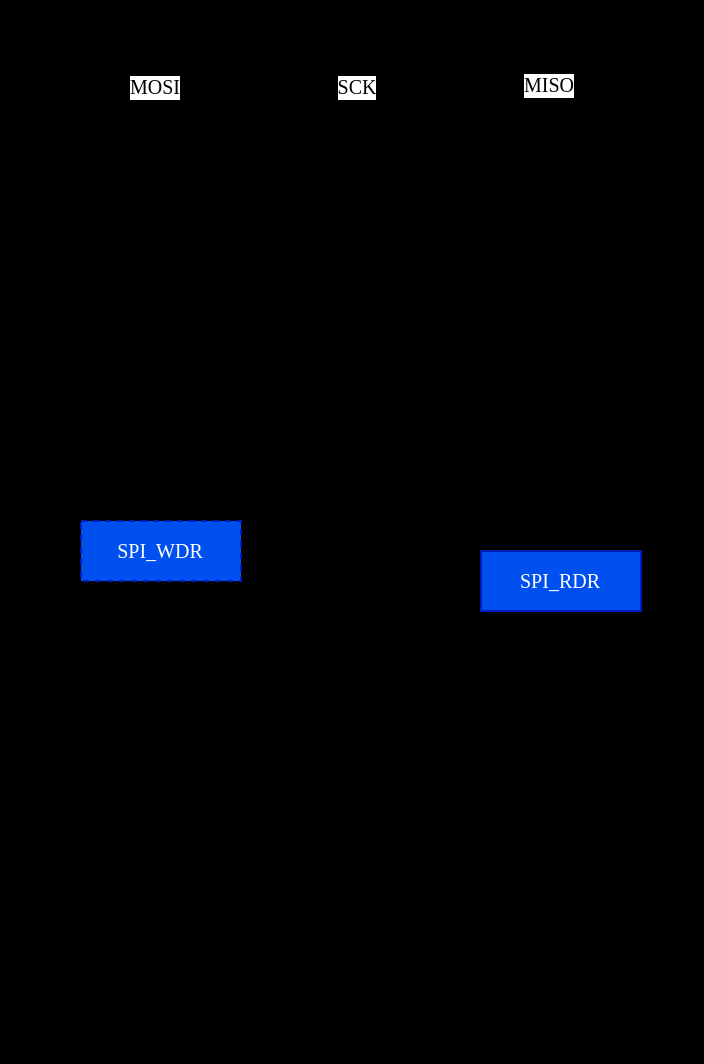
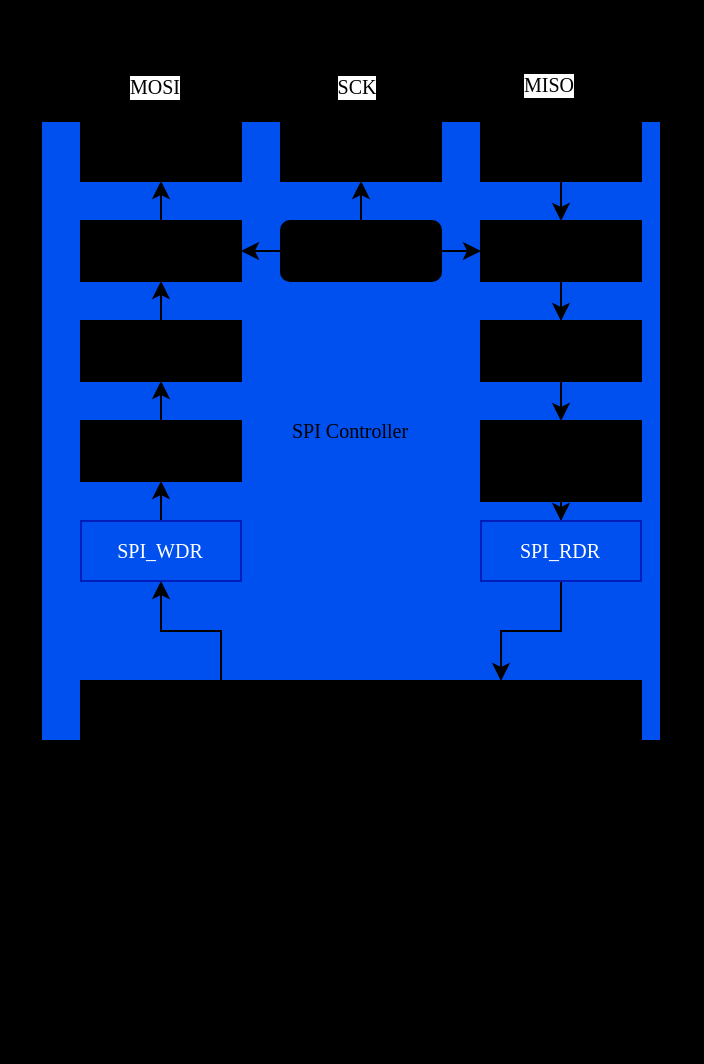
  <mxCell id="0" />
  <mxCell id="1" parent="0" />
- <mxCell id="2" value="SPI Controller" style="rounded=0;whiteSpace=wrap;html=1;fontSize=10;fontFamily=Source Han Sans HC Medium;fillColor=#000000;" parent="1" vertex="1"><mxGeometry x="20" y="60" width="310" height="310" as="geometry" /></mxCell>
+ <mxCell id="2" value="SPI Controller" style="rounded=0;whiteSpace=wrap;html=1;fontSize=10;fontFamily=Source Han Sans HC Medium;fillColor=#0050ef;" parent="1" vertex="1"><mxGeometry x="20" y="60" width="310" height="310" as="geometry" /></mxCell>
  <mxCell id="3" value="" style="endArrow=classic;html=1;rounded=0;endFill=1;fontSize=10;fontFamily=Source Han Sans HC Medium;" parent="1" edge="1"><mxGeometry width="50" height="50" relative="1" as="geometry"><mxPoint x="77.66" y="60" as="sourcePoint" /><mxPoint x="77.66" y="20" as="targetPoint" /></mxGeometry></mxCell>
  <mxCell id="4" value="MOSI" style="edgeLabel;html=1;align=center;verticalAlign=middle;resizable=0;points=[];fontSize=10;fontFamily=Source Han Sans HC Medium;" parent="3" vertex="1" connectable="0"><mxGeometry x="-0.498" y="1" relative="1" as="geometry"><mxPoint y="-8" as="offset" /></mxGeometry></mxCell>
  <mxCell id="5" value="" style="endArrow=none;html=1;rounded=0;startArrow=classic;startFill=1;endFill=0;fontSize=10;fontFamily=Source Han Sans HC Medium;" parent="1" edge="1"><mxGeometry width="50" height="50" relative="1" as="geometry"><mxPoint x="274.71" y="60" as="sourcePoint" /><mxPoint x="274.91" y="20" as="targetPoint" /></mxGeometry></mxCell>
  <mxCell id="6" value="MISO" style="edgeLabel;html=1;align=center;verticalAlign=middle;resizable=0;points=[];fontSize=10;fontFamily=Source Han Sans HC Medium;" parent="5" vertex="1" connectable="0"><mxGeometry x="-0.498" y="1" relative="1" as="geometry"><mxPoint y="-8" as="offset" /></mxGeometry></mxCell>
  <mxCell id="7" style="edgeStyle=orthogonalEdgeStyle;rounded=0;orthogonalLoop=1;jettySize=auto;html=1;exitX=0.5;exitY=0;exitDx=0;exitDy=0;entryX=0.5;entryY=1;entryDx=0;entryDy=0;endArrow=classic;endFill=1;fontFamily=Source Han Sans HC Medium;" parent="1" source="8" target="17" edge="1"><mxGeometry relative="1" as="geometry" /></mxCell>
  <mxCell id="8" value="Shifter" style="rounded=0;whiteSpace=wrap;html=1;fontSize=10;fontFamily=Source Han Sans HC Medium;fillColor=#000000;" parent="1" vertex="1"><mxGeometry x="40" y="110" width="80" height="30" as="geometry" /></mxCell>
  <mxCell id="9" style="edgeStyle=orthogonalEdgeStyle;rounded=0;orthogonalLoop=1;jettySize=auto;html=1;exitX=0.5;exitY=1;exitDx=0;exitDy=0;fontSize=10;fontFamily=Source Han Sans HC Medium;" parent="1" source="8" target="8" edge="1"><mxGeometry relative="1" as="geometry" /></mxCell>
  <mxCell id="10" style="edgeStyle=orthogonalEdgeStyle;rounded=0;orthogonalLoop=1;jettySize=auto;html=1;exitX=0.5;exitY=0;exitDx=0;exitDy=0;entryX=0.5;entryY=1;entryDx=0;entryDy=0;endArrow=classic;endFill=1;fontFamily=Source Han Sans HC Medium;" parent="1" source="11" target="16" edge="1"><mxGeometry relative="1" as="geometry" /></mxCell>
  <mxCell id="11" value="TX Buffer" style="rounded=0;whiteSpace=wrap;html=1;fontSize=10;fontFamily=Source Han Sans HC Medium;fillColor=#000000;" parent="1" vertex="1"><mxGeometry x="40" y="210" width="80" height="30" as="geometry" /></mxCell>
- <mxCell id="12" style="edgeStyle=orthogonalEdgeStyle;rounded=0;orthogonalLoop=1;jettySize=auto;html=1;exitX=0.5;exitY=0;exitDx=0;exitDy=0;entryX=0.5;entryY=1;entryDx=0;entryDy=0;fontFamily=Source Han Sans HC Medium;dashed=1;" parent="1" source="14" target="11" edge="1"><mxGeometry relative="1" as="geometry" /></mxCell>
+ <mxCell id="12" style="edgeStyle=orthogonalEdgeStyle;rounded=0;orthogonalLoop=1;jettySize=auto;html=1;exitX=0.5;exitY=0;exitDx=0;exitDy=0;entryX=0.5;entryY=1;entryDx=0;entryDy=0;fontFamily=Source Han Sans HC Medium;" parent="1" source="14" target="11" edge="1"><mxGeometry relative="1" as="geometry" /></mxCell>
  <mxCell id="13" style="edgeStyle=orthogonalEdgeStyle;rounded=0;orthogonalLoop=1;jettySize=auto;html=1;exitX=0.5;exitY=1;exitDx=0;exitDy=0;entryX=0.25;entryY=0;entryDx=0;entryDy=0;startArrow=classic;startFill=1;endArrow=none;endFill=0;fontFamily=Source Han Sans HC Medium;" parent="1" source="14" target="34" edge="1"><mxGeometry relative="1" as="geometry" /></mxCell>
- <mxCell id="14" value="SPI_WDR" style="rounded=0;whiteSpace=wrap;html=1;fontSize=10;fillColor=#0050ef;strokeColor=#001DBC;fontColor=#ffffff;fontFamily=Source Han Sans HC Medium;dashed=1;" parent="1" vertex="1"><mxGeometry x="40" y="260" width="80" height="30" as="geometry" /></mxCell>
+ <mxCell id="14" value="SPI_WDR" style="rounded=0;whiteSpace=wrap;html=1;fontSize=10;fillColor=#0050ef;strokeColor=#001DBC;fontColor=#ffffff;fontFamily=Source Han Sans HC Medium;" parent="1" vertex="1"><mxGeometry x="40" y="260" width="80" height="30" as="geometry" /></mxCell>
  <mxCell id="15" style="edgeStyle=orthogonalEdgeStyle;rounded=0;orthogonalLoop=1;jettySize=auto;html=1;exitX=0.5;exitY=0;exitDx=0;exitDy=0;entryX=0.5;entryY=1;entryDx=0;entryDy=0;endArrow=classic;endFill=1;fontFamily=Source Han Sans HC Medium;" parent="1" source="16" target="8" edge="1"><mxGeometry relative="1" as="geometry" /></mxCell>
  <mxCell id="16" value="Format Converter" style="rounded=0;whiteSpace=wrap;html=1;fontSize=10;fontFamily=Source Han Sans HC Medium;fillColor=#000000;" parent="1" vertex="1"><mxGeometry x="40" y="160" width="80" height="30" as="geometry" /></mxCell>
  <mxCell id="17" value="IO" style="rounded=0;whiteSpace=wrap;html=1;fontSize=10;fontFamily=Source Han Sans HC Medium;fillColor=#000000;" parent="1" vertex="1"><mxGeometry x="40" y="60" width="80" height="30" as="geometry" /></mxCell>
  <mxCell id="18" style="edgeStyle=orthogonalEdgeStyle;rounded=0;orthogonalLoop=1;jettySize=auto;html=1;exitX=0.5;exitY=0;exitDx=0;exitDy=0;entryX=0.5;entryY=1;entryDx=0;entryDy=0;endArrow=none;endFill=0;startArrow=classic;startFill=1;fontFamily=Source Han Sans HC Medium;" parent="1" source="19" target="28" edge="1"><mxGeometry relative="1" as="geometry" /></mxCell>
  <mxCell id="19" value="Shifter" style="rounded=0;whiteSpace=wrap;html=1;fontSize=10;fontFamily=Source Han Sans HC Medium;fillColor=#000000;" parent="1" vertex="1"><mxGeometry x="240" y="110" width="80" height="30" as="geometry" /></mxCell>
  <mxCell id="20" style="edgeStyle=orthogonalEdgeStyle;rounded=0;orthogonalLoop=1;jettySize=auto;html=1;exitX=0.5;exitY=1;exitDx=0;exitDy=0;fontSize=10;fontFamily=Source Han Sans HC Medium;" parent="1" source="19" target="19" edge="1"><mxGeometry relative="1" as="geometry" /></mxCell>
  <mxCell id="21" style="edgeStyle=orthogonalEdgeStyle;rounded=0;orthogonalLoop=1;jettySize=auto;html=1;exitX=0.5;exitY=0;exitDx=0;exitDy=0;entryX=0.5;entryY=1;entryDx=0;entryDy=0;endArrow=none;endFill=0;startArrow=classic;startFill=1;fontFamily=Source Han Sans HC Medium;" parent="1" source="22" target="27" edge="1"><mxGeometry relative="1" as="geometry" /></mxCell>
  <mxCell id="22" value="RX Buffer" style="rounded=0;whiteSpace=wrap;html=1;fontSize=10;fontFamily=Source Han Sans HC Medium;fillColor=#000000;" parent="1" vertex="1"><mxGeometry x="240" y="210" width="80" height="40" as="geometry" /></mxCell>
  <mxCell id="23" style="edgeStyle=orthogonalEdgeStyle;rounded=0;orthogonalLoop=1;jettySize=auto;html=1;exitX=0.5;exitY=0;exitDx=0;exitDy=0;entryX=0.5;entryY=1;entryDx=0;entryDy=0;endArrow=none;endFill=0;startArrow=classic;startFill=1;fontFamily=Source Han Sans HC Medium;" parent="1" source="25" target="22" edge="1"><mxGeometry relative="1" as="geometry" /></mxCell>
  <mxCell id="24" style="edgeStyle=orthogonalEdgeStyle;rounded=0;orthogonalLoop=1;jettySize=auto;html=1;exitX=0.5;exitY=1;exitDx=0;exitDy=0;entryX=0.75;entryY=0;entryDx=0;entryDy=0;fontFamily=Source Han Sans HC Medium;" parent="1" source="25" target="34" edge="1"><mxGeometry relative="1" as="geometry" /></mxCell>
- <mxCell id="25" value="SPI_RDR" style="rounded=0;whiteSpace=wrap;html=1;fontSize=10;fillColor=#0050ef;strokeColor=#001DBC;fontColor=#ffffff;fontFamily=Source Han Sans HC Medium;" parent="1" vertex="1"><mxGeometry x="240" y="275" width="80" height="30" as="geometry" /></mxCell>
+ <mxCell id="25" value="SPI_RDR" style="rounded=0;whiteSpace=wrap;html=1;fontSize=10;fillColor=#0050ef;strokeColor=#001DBC;fontColor=#ffffff;fontFamily=Source Han Sans HC Medium;" parent="1" vertex="1"><mxGeometry x="240" y="260" width="80" height="30" as="geometry" /></mxCell>
  <mxCell id="26" style="edgeStyle=orthogonalEdgeStyle;rounded=0;orthogonalLoop=1;jettySize=auto;html=1;exitX=0.5;exitY=0;exitDx=0;exitDy=0;entryX=0.5;entryY=1;entryDx=0;entryDy=0;endArrow=none;endFill=0;startArrow=classic;startFill=1;fontFamily=Source Han Sans HC Medium;" parent="1" source="27" target="19" edge="1"><mxGeometry relative="1" as="geometry" /></mxCell>
  <mxCell id="27" value="Format Converter" style="rounded=0;whiteSpace=wrap;html=1;fontSize=10;fontFamily=Source Han Sans HC Medium;fillColor=#000000;" parent="1" vertex="1"><mxGeometry x="240" y="160" width="80" height="30" as="geometry" /></mxCell>
  <mxCell id="28" value="IO" style="rounded=0;whiteSpace=wrap;html=1;fontSize=10;fontFamily=Source Han Sans HC Medium;fillColor=#000000;" parent="1" vertex="1"><mxGeometry x="240" y="60" width="80" height="30" as="geometry" /></mxCell>
  <mxCell id="29" value="IO" style="rounded=0;whiteSpace=wrap;html=1;fontSize=10;fontFamily=Source Han Sans HC Medium;fillColor=#000000;" parent="1" vertex="1"><mxGeometry x="140" y="60" width="80" height="30" as="geometry" /></mxCell>
  <mxCell id="30" style="edgeStyle=orthogonalEdgeStyle;rounded=0;orthogonalLoop=1;jettySize=auto;html=1;exitX=0.5;exitY=0;exitDx=0;exitDy=0;entryX=0.5;entryY=1;entryDx=0;entryDy=0;endArrow=classic;endFill=1;fontFamily=Source Han Sans HC Medium;" parent="1" source="33" target="29" edge="1"><mxGeometry relative="1" as="geometry" /></mxCell>
  <mxCell id="31" style="edgeStyle=orthogonalEdgeStyle;rounded=0;orthogonalLoop=1;jettySize=auto;html=1;exitX=0;exitY=0.5;exitDx=0;exitDy=0;entryX=1;entryY=0.5;entryDx=0;entryDy=0;fontFamily=Source Han Sans HC Medium;" parent="1" source="33" target="8" edge="1"><mxGeometry relative="1" as="geometry" /></mxCell>
  <mxCell id="32" style="edgeStyle=orthogonalEdgeStyle;rounded=0;orthogonalLoop=1;jettySize=auto;html=1;exitX=1;exitY=0.5;exitDx=0;exitDy=0;entryX=0;entryY=0.5;entryDx=0;entryDy=0;fontFamily=Source Han Sans HC Medium;" parent="1" source="33" target="19" edge="1"><mxGeometry relative="1" as="geometry" /></mxCell>
- <mxCell id="33" value="SCK Gen" style="rounded=0;whiteSpace=wrap;html=1;fontSize=10;fontFamily=Source Han Sans HC Medium;fillColor=#000000;" parent="1" vertex="1"><mxGeometry x="140" y="110" width="80" height="30" as="geometry" /></mxCell>
+ <mxCell id="33" value="SCK Gen" style="whiteSpace=wrap;html=1;fontSize=10;fontFamily=Source Han Sans HC Medium;fillColor=#000000;rounded=1;" parent="1" vertex="1"><mxGeometry x="140" y="110" width="80" height="30" as="geometry" /></mxCell>
  <mxCell id="34" value="APB Slave Controller" style="rounded=0;whiteSpace=wrap;html=1;fontSize=10;fontFamily=Source Han Sans HC Medium;fillColor=#000000;" parent="1" vertex="1"><mxGeometry x="40" y="340" width="280" height="30" as="geometry" /></mxCell>
  <mxCell id="35" value="" style="endArrow=classic;html=1;rounded=0;endFill=1;fontSize=10;fontFamily=Source Han Sans HC Medium;" parent="1" edge="1"><mxGeometry width="50" height="50" relative="1" as="geometry"><mxPoint x="178.73" y="60" as="sourcePoint" /><mxPoint x="178.73" y="20" as="targetPoint" /></mxGeometry></mxCell>
  <mxCell id="36" value="SCK" style="edgeLabel;html=1;align=center;verticalAlign=middle;resizable=0;points=[];fontSize=10;fontFamily=Source Han Sans HC Medium;" parent="35" vertex="1" connectable="0"><mxGeometry x="-0.498" y="1" relative="1" as="geometry"><mxPoint y="-8" as="offset" /></mxGeometry></mxCell>
  <mxCell id="37" value="" style="shape=flexArrow;endArrow=classic;startArrow=classic;html=1;rounded=0;fontFamily=Source Han Sans HC Medium;" parent="1" edge="1"><mxGeometry width="100" height="100" relative="1" as="geometry"><mxPoint x="180" y="480" as="sourcePoint" /><mxPoint x="180" y="370" as="targetPoint" /></mxGeometry></mxCell>
  <mxCell id="38" value="&lt;div style=&quot;font-size: 8px;&quot;&gt;&lt;font style=&quot;font-size: 8px;&quot;&gt;PCLK&lt;/font&gt;&lt;/div&gt;&lt;div style=&quot;font-size: 8px;&quot;&gt;&lt;font style=&quot;font-size: 8px;&quot;&gt;PRESETn&lt;/font&gt;&lt;/div&gt;&lt;div style=&quot;font-size: 8px;&quot;&gt;&lt;font style=&quot;font-size: 8px;&quot;&gt;PADDR[31:0]&lt;/font&gt;&lt;/div&gt;&lt;div style=&quot;font-size: 8px;&quot;&gt;&lt;font style=&quot;font-size: 8px;&quot;&gt;PSELx&lt;/font&gt;&lt;/div&gt;&lt;div style=&quot;font-size: 8px;&quot;&gt;&lt;font style=&quot;font-size: 8px;&quot;&gt;PENABLE&lt;/font&gt;&lt;/div&gt;&lt;div style=&quot;font-size: 8px;&quot;&gt;&lt;font style=&quot;font-size: 8px;&quot;&gt;PWRITE&lt;/font&gt;&lt;/div&gt;&lt;div style=&quot;font-size: 8px;&quot;&gt;&lt;font style=&quot;font-size: 8px;&quot;&gt;PWDATA[31:0]&lt;/font&gt;&lt;/div&gt;&lt;div style=&quot;font-size: 8px;&quot;&gt;&lt;font style=&quot;font-size: 8px;&quot;&gt;PREADY&lt;/font&gt;&lt;/div&gt;&lt;div style=&quot;font-size: 8px;&quot;&gt;&lt;font style=&quot;font-size: 8px;&quot;&gt;PRDATA&lt;/font&gt;&lt;/div&gt;&lt;div style=&quot;font-size: 8px;&quot;&gt;&lt;font style=&quot;font-size: 8px;&quot;&gt;PSLVERR&lt;/font&gt;&lt;/div&gt;" style="text;html=1;align=left;verticalAlign=middle;resizable=0;points=[];autosize=1;strokeColor=none;fillColor=none;fontFamily=Source Han Sans HC Medium;" parent="1" vertex="1"><mxGeometry x="200" y="370" width="80" height="110" as="geometry" /></mxCell>
  <mxCell id="39" value="" style="endArrow=none;dashed=1;html=1;rounded=0;fontFamily=Source Han Sans HC Medium;" parent="1" edge="1"><mxGeometry width="50" height="50" relative="1" as="geometry"><mxPoint x="20" y="480" as="sourcePoint" /><mxPoint x="330" y="480" as="targetPoint" /></mxGeometry></mxCell>
  <mxCell id="40" value="APB Master" style="text;html=1;align=center;verticalAlign=middle;resizable=0;points=[];autosize=1;strokeColor=none;fillColor=none;fontFamily=Source Han Sans HC Medium;" parent="1" vertex="1"><mxGeometry x="135" y="480" width="90" height="30" as="geometry" /></mxCell>
  <mxCell id="41" value="" style="endArrow=none;dashed=1;html=1;rounded=0;fontFamily=Source Han Sans HC Medium;" parent="1" edge="1"><mxGeometry width="50" height="50" relative="1" as="geometry"><mxPoint x="20" y="510" as="sourcePoint" /><mxPoint x="20" y="480" as="targetPoint" /></mxGeometry></mxCell>
  <mxCell id="42" value="" style="endArrow=none;dashed=1;html=1;rounded=0;fontFamily=Source Han Sans HC Medium;" parent="1" edge="1"><mxGeometry width="50" height="50" relative="1" as="geometry"><mxPoint x="330" y="510" as="sourcePoint" /><mxPoint x="330" y="480" as="targetPoint" /></mxGeometry></mxCell>
